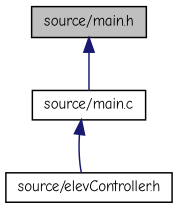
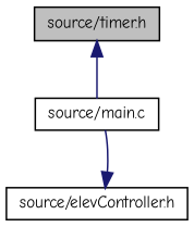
  digraph {
    fontname="Comic Neue"
    node [color=black fillcolor=white fontname="Comic Neue" fontsize=10 shape=record style=filled]
    edge [color=midnightblue dir=back fontname="Comic Neue" fontsize=10 labelfontname=Helvetica labelfontsize=10 style=solid]
-   n1 [fillcolor=grey75 fontcolor=black height=0.2 label="source/main.h" width=0.4]
+   n1 [fillcolor=grey75 fontcolor=black height=0.2 label="source/timer.h" width=0.4]
    n2 [height=0.2 label="source/main.c" width=0.4]
    n3 [height=0.2 label="source/elevController.h" width=0.4]
    n1 -> n2
-   n2 -> n3
+   n3 -> n2
  }
